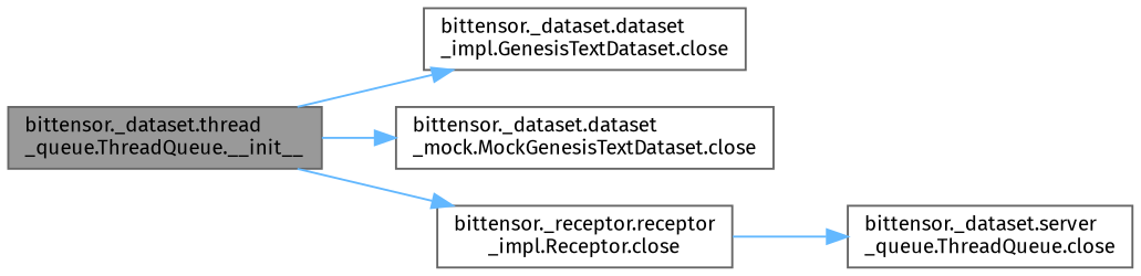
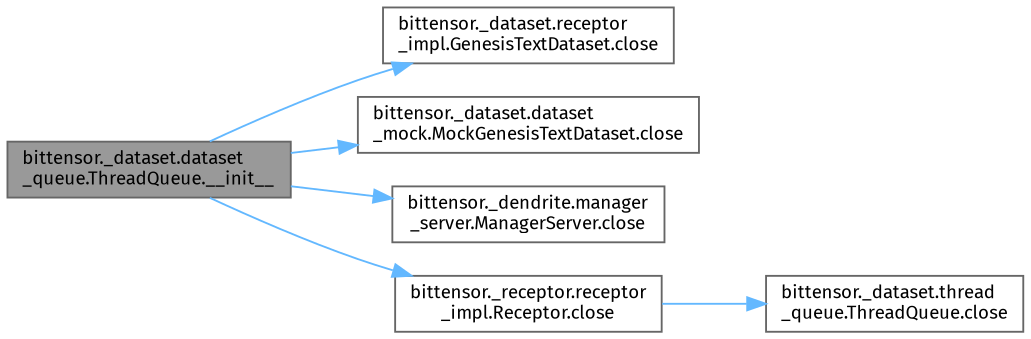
  digraph {
    fontname="Fira Sans"
    rankdir=LR
    node [color=grey40 fillcolor=white fontname="Fira Sans" fontsize=10 shape=box style=filled]
    edge [color=steelblue1 fontname="Fira Sans" fontsize=10 labelfontname=Helvetica labelfontsize=10 style=solid]
-   n1 [color=gray40 fillcolor=grey60 fontcolor=black height=0.2 label="bittensor._dataset.thread\l_queue.ThreadQueue.__init__" width=0.4]
-   n2 [height=0.2 label="bittensor._dataset.dataset\l_impl.GenesisTextDataset.close" width=0.4]
+   n1 [color=gray40 fillcolor=grey60 fontcolor=black height=0.2 label="bittensor._dataset.dataset\l_queue.ThreadQueue.__init__" width=0.4]
+   n2 [height=0.2 label="bittensor._dataset.receptor\l_impl.GenesisTextDataset.close" width=0.4]
    n3 [height=0.2 label="bittensor._dataset.dataset\l_mock.MockGenesisTextDataset.close" width=0.4]
+   n4 [height=0.2 label="bittensor._dendrite.manager\l_server.ManagerServer.close" width=0.4]
    n5 [height=0.2 label="bittensor._receptor.receptor\l_impl.Receptor.close" width=0.4]
-   n6 [height=0.2 label="bittensor._dataset.server\l_queue.ThreadQueue.close" width=0.4]
+   n6 [height=0.2 label="bittensor._dataset.thread\l_queue.ThreadQueue.close" width=0.4]
    n1 -> n2
    n1 -> n3
+   n1 -> n4
    n1 -> n5
    n5 -> n6
  }
